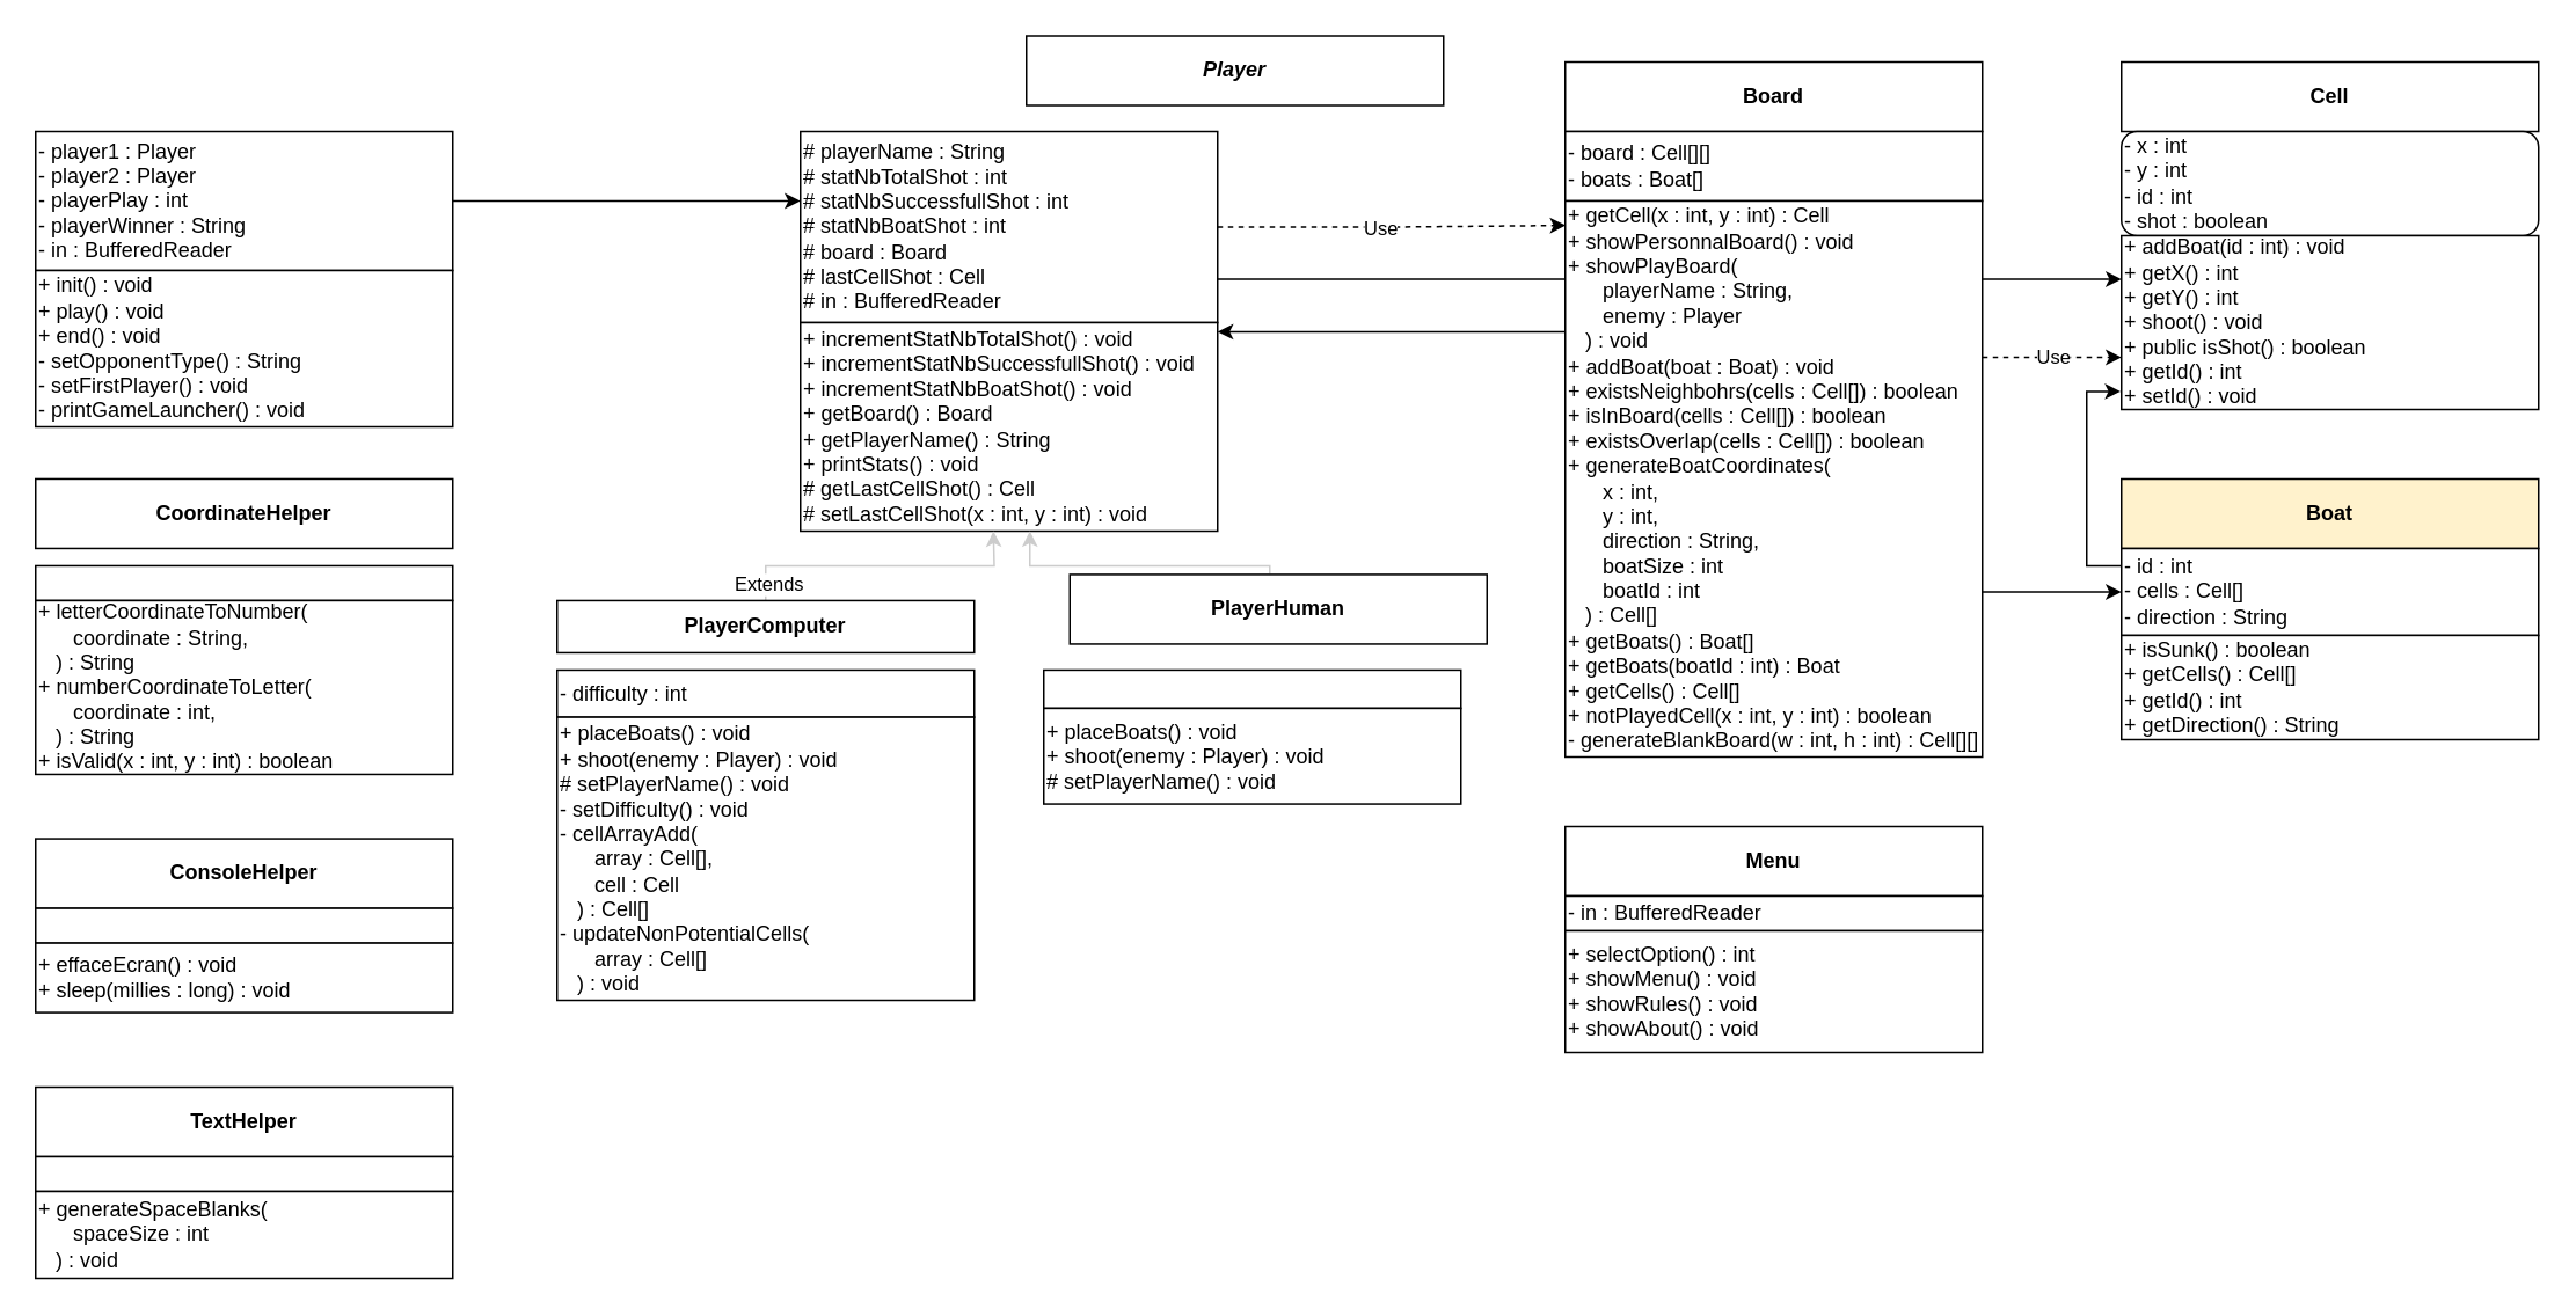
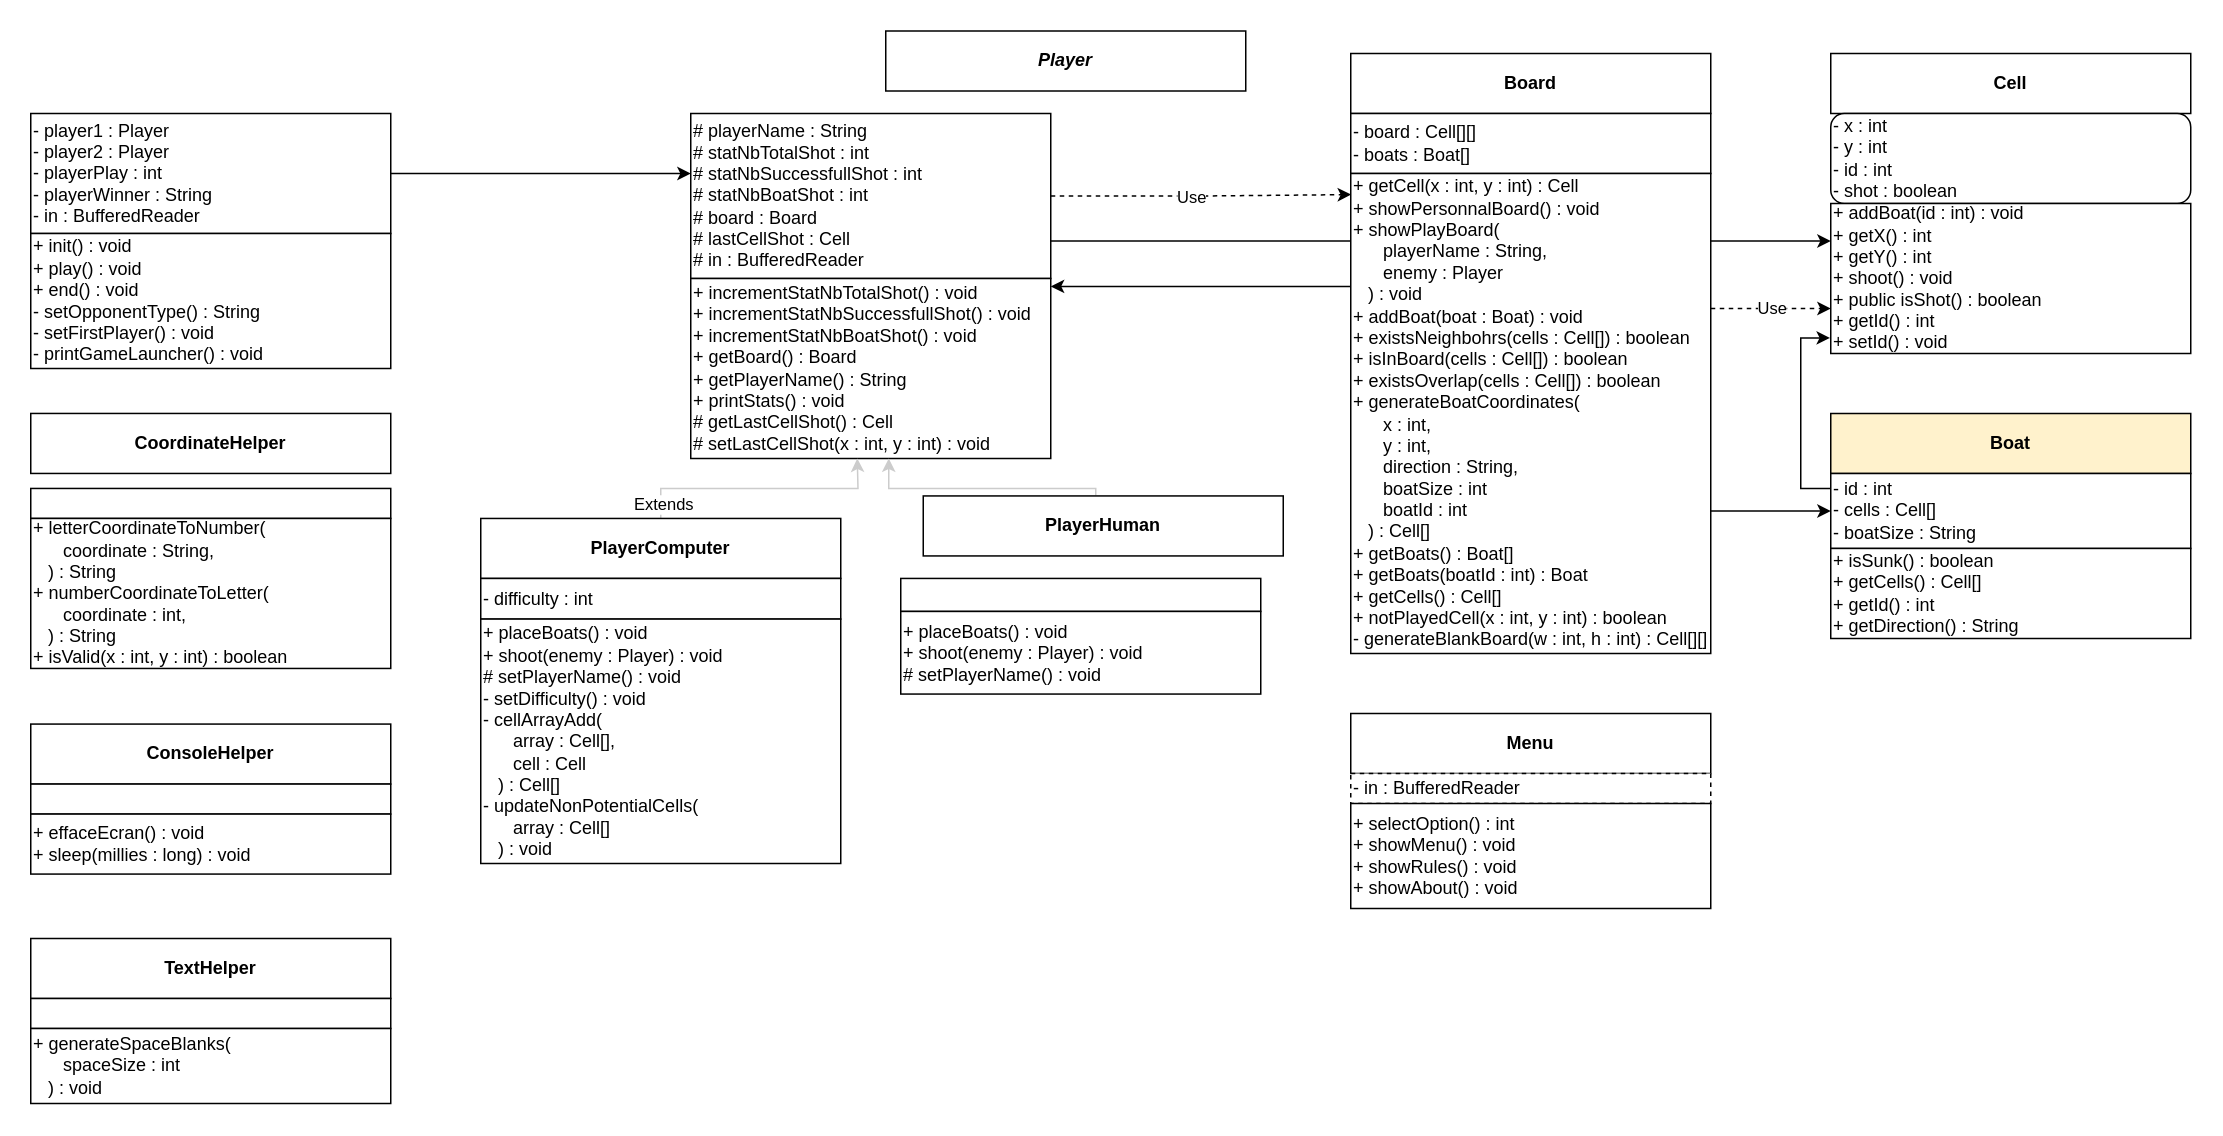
  <mxCell id="0" />
  <mxCell id="1" parent="0" />
  <mxCell id="2" style="edgeStyle=orthogonalEdgeStyle;rounded=0;orthogonalLoop=1;jettySize=auto;html=1;" edge="1" parent="1" source="3" target="9"><mxGeometry relative="1" as="geometry"><Array as="points"><mxPoint x="410" y="115" /><mxPoint x="410" y="115" /></Array></mxGeometry></mxCell>
  <mxCell id="3" value="- player1 : Player&lt;br&gt;- player2 : Player&lt;br&gt;- playerPlay : int&lt;br&gt;- playerWinner : String&lt;br&gt;- in : BufferedReader" style="rounded=0;whiteSpace=wrap;html=1;align=left;" parent="1" vertex="1"><mxGeometry x="20" y="75" width="240" height="80" as="geometry" /></mxCell>
  <mxCell id="4" value="+ init() : void&lt;br&gt;+ play() : void&lt;br&gt;+ end() : void&lt;br&gt;- setOpponentType() : String&lt;br&gt;- setFirstPlayer() : void&lt;br&gt;- printGameLauncher() : void" style="rounded=0;whiteSpace=wrap;html=1;align=left;" parent="1" vertex="1"><mxGeometry x="20" y="155" width="240" height="90" as="geometry" /></mxCell>
  <mxCell id="5" value="&lt;b&gt;&lt;i&gt;Player&lt;/i&gt;&lt;/b&gt;" style="rounded=0;whiteSpace=wrap;html=1;" parent="1" vertex="1"><mxGeometry x="590" y="20" width="240" height="40" as="geometry" /></mxCell>
  <mxCell id="6" style="edgeStyle=orthogonalEdgeStyle;rounded=0;orthogonalLoop=1;jettySize=auto;html=1;entryX=0.001;entryY=0.044;entryDx=0;entryDy=0;entryPerimeter=0;strokeColor=#000000;dashed=1;" edge="1" parent="1" source="9" target="27"><mxGeometry relative="1" as="geometry"><Array as="points"><mxPoint x="800" y="130" /><mxPoint x="900" y="129" /></Array></mxGeometry></mxCell>
  <mxCell id="7" value="Use" style="edgeLabel;html=1;align=center;verticalAlign=middle;resizable=0;points=[];" vertex="1" connectable="0" parent="6"><mxGeometry x="-0.067" relative="1" as="geometry"><mxPoint as="offset" /></mxGeometry></mxCell>
  <mxCell id="8" style="edgeStyle=orthogonalEdgeStyle;rounded=0;orthogonalLoop=1;jettySize=auto;html=1;entryX=0;entryY=0.25;entryDx=0;entryDy=0;strokeColor=#000000;" edge="1" parent="1" source="9" target="36"><mxGeometry relative="1" as="geometry"><Array as="points"><mxPoint x="850" y="160" /><mxPoint x="850" y="160" /></Array></mxGeometry></mxCell>
  <mxCell id="9" value="# playerName : String&lt;br&gt;# statNbTotalShot : int&lt;br&gt;# statNbSuccessfullShot : int&lt;br&gt;# statNbBoatShot : int&lt;br&gt;# board : Board&lt;br&gt;# lastCellShot : Cell&lt;br&gt;# in : BufferedReader" style="rounded=0;whiteSpace=wrap;html=1;align=left;" parent="1" vertex="1"><mxGeometry x="460" y="75" width="240" height="110" as="geometry" /></mxCell>
  <mxCell id="10" value="+ incrementStatNbTotalShot() : void&lt;br&gt;+ incrementStatNbSuccessfullShot() : void&lt;br&gt;+ incrementStatNbBoatShot()&amp;nbsp;: void&lt;br&gt;+ getBoard() : Board&lt;br&gt;+ getPlayerName() : String&lt;br&gt;+ printStats() : void&lt;br&gt;#&amp;nbsp;getLastCellShot() : Cell&lt;br&gt;# setLastCellShot(x : int, y : int) : void" style="rounded=0;whiteSpace=wrap;html=1;align=left;" parent="1" vertex="1"><mxGeometry x="460" y="185" width="240" height="120" as="geometry" /></mxCell>
  <mxCell id="11" style="edgeStyle=orthogonalEdgeStyle;rounded=0;orthogonalLoop=1;jettySize=auto;html=1;exitX=0.5;exitY=0;exitDx=0;exitDy=0;strokeWidth=1;strokeColor=#CCCCCC;" parent="1" source="13" edge="1"><mxGeometry relative="1" as="geometry"><mxPoint x="571" y="305" as="targetPoint" /></mxGeometry></mxCell>
  <mxCell id="12" value="Extends" style="edgeLabel;html=1;align=center;verticalAlign=middle;resizable=0;points=[];" parent="11" vertex="1" connectable="0"><mxGeometry x="-0.56" y="1" relative="1" as="geometry"><mxPoint x="-17" y="11" as="offset" /></mxGeometry></mxCell>
- <mxCell id="13" value="&lt;b&gt;PlayerComputer&lt;/b&gt;" style="rounded=0;whiteSpace=wrap;html=1;" parent="1" vertex="1"><mxGeometry x="320" y="344.97" width="240" height="30" as="geometry" /></mxCell>
+ <mxCell id="13" value="&lt;b&gt;PlayerComputer&lt;/b&gt;" style="rounded=0;whiteSpace=wrap;html=1;" parent="1" vertex="1"><mxGeometry x="320" y="344.97" width="240" height="40" as="geometry" /></mxCell>
  <mxCell id="14" value="- difficulty : int" style="rounded=0;whiteSpace=wrap;html=1;align=left;" parent="1" vertex="1"><mxGeometry x="320" y="384.97" width="240" height="27.08" as="geometry" /></mxCell>
  <mxCell id="15" style="edgeStyle=orthogonalEdgeStyle;rounded=0;orthogonalLoop=1;jettySize=auto;html=1;strokeColor=#CCCCCC;strokeWidth=1;entryX=0.55;entryY=1;entryDx=0;entryDy=0;entryPerimeter=0;" parent="1" source="17" target="10" edge="1"><mxGeometry relative="1" as="geometry"><mxPoint x="592" y="310.08" as="targetPoint" /><Array as="points"><mxPoint x="730" y="325" /><mxPoint x="592" y="325" /></Array></mxGeometry></mxCell>
  <mxCell id="16" value="Extends" style="edgeLabel;html=1;align=center;verticalAlign=middle;resizable=0;points=[];" parent="15" vertex="1" connectable="0"><mxGeometry x="-0.607" relative="1" as="geometry"><mxPoint x="13" y="10" as="offset" /></mxGeometry></mxCell>
  <mxCell id="17" value="&lt;b&gt;PlayerHuman&lt;/b&gt;" style="rounded=0;whiteSpace=wrap;html=1;" parent="1" vertex="1"><mxGeometry x="615" y="329.96" width="240" height="40" as="geometry" /></mxCell>
  <mxCell id="18" value="" style="rounded=0;whiteSpace=wrap;html=1;align=left;" parent="1" vertex="1"><mxGeometry x="600" y="384.96" width="240" height="22" as="geometry" /></mxCell>
  <mxCell id="19" value="+ placeBoats() : void&lt;br&gt;+ shoot(enemy : Player) : void&lt;br&gt;# setPlayerName() : void" style="rounded=0;whiteSpace=wrap;html=1;align=left;" parent="1" vertex="1"><mxGeometry x="600" y="406.96" width="240" height="55.08" as="geometry" /></mxCell>
  <mxCell id="20" value="+ placeBoats() : void&lt;br&gt;+ shoot(enemy : Player) : void&lt;br&gt;# setPlayerName() : void&lt;br&gt;- setDifficulty() : void&lt;br&gt;- cellArrayAdd(&lt;br&gt;&amp;nbsp; &amp;nbsp; &amp;nbsp; array : Cell[],&lt;br&gt;&amp;nbsp; &amp;nbsp; &amp;nbsp; cell : Cell&lt;br&gt;&amp;nbsp; &amp;nbsp;) : Cell[]&lt;br&gt;- updateNonPotentialCells(&lt;br&gt;&amp;nbsp; &amp;nbsp; &amp;nbsp; array : Cell[]&lt;br&gt;&amp;nbsp; &amp;nbsp;) : void" style="rounded=0;whiteSpace=wrap;html=1;align=left;" parent="1" vertex="1"><mxGeometry x="320" y="412.05" width="240" height="162.95" as="geometry" /></mxCell>
  <mxCell id="21" value="&lt;b&gt;Board&lt;/b&gt;" style="rounded=0;whiteSpace=wrap;html=1;" parent="1" vertex="1"><mxGeometry x="900" y="35" width="240" height="40" as="geometry" /></mxCell>
  <mxCell id="22" value="- board : Cell[][]&lt;br&gt;- boats : Boat[]" style="rounded=0;whiteSpace=wrap;html=1;align=left;" parent="1" vertex="1"><mxGeometry x="900" y="75" width="240" height="40" as="geometry" /></mxCell>
  <mxCell id="23" style="edgeStyle=orthogonalEdgeStyle;rounded=0;orthogonalLoop=1;jettySize=auto;html=1;entryX=0;entryY=0.7;entryDx=0;entryDy=0;entryPerimeter=0;strokeColor=#000000;dashed=1;" edge="1" parent="1" source="27" target="36"><mxGeometry relative="1" as="geometry"><Array as="points"><mxPoint x="1160" y="205" /><mxPoint x="1160" y="205" /></Array></mxGeometry></mxCell>
  <mxCell id="24" value="Use" style="edgeLabel;html=1;align=center;verticalAlign=middle;resizable=0;points=[];" vertex="1" connectable="0" parent="23"><mxGeometry x="-0.168" y="-2" relative="1" as="geometry"><mxPoint x="7" y="-3" as="offset" /></mxGeometry></mxCell>
  <mxCell id="25" style="edgeStyle=orthogonalEdgeStyle;rounded=0;orthogonalLoop=1;jettySize=auto;html=1;entryX=0;entryY=0.5;entryDx=0;entryDy=0;strokeColor=#000000;" edge="1" parent="1" source="27" target="39"><mxGeometry relative="1" as="geometry"><Array as="points"><mxPoint x="1220" y="339" /></Array></mxGeometry></mxCell>
  <mxCell id="26" style="edgeStyle=orthogonalEdgeStyle;rounded=0;orthogonalLoop=1;jettySize=auto;html=1;strokeColor=#000000;entryX=1;entryY=0.044;entryDx=0;entryDy=0;entryPerimeter=0;" edge="1" parent="1" source="27" target="10"><mxGeometry relative="1" as="geometry"><mxPoint x="702" y="190" as="targetPoint" /><Array as="points"><mxPoint x="840" y="190" /></Array></mxGeometry></mxCell>
  <mxCell id="27" value="+ getCell(x : int, y : int) : Cell&lt;br&gt;+ showPersonnalBoard() : void&lt;br&gt;+ showPlayBoard(&lt;br&gt;&amp;nbsp; &amp;nbsp; &amp;nbsp; playerName : String, &lt;br&gt;&amp;nbsp; &amp;nbsp; &amp;nbsp; enemy : Player&lt;br&gt;&amp;nbsp; &amp;nbsp;) : void&lt;br&gt;+ addBoat(boat : Boat) : void&lt;br&gt;+ existsNeighbohrs(cells : Cell[]) : boolean&lt;br&gt;+ isInBoard(cells&amp;nbsp;: Cell[]) : boolean&lt;br&gt;+ existsOverlap(cells : Cell[]) : boolean&lt;br&gt;+ generateBoatCoordinates(&lt;br&gt;&amp;nbsp; &amp;nbsp; &amp;nbsp; x : int,&lt;br&gt;&amp;nbsp; &amp;nbsp; &amp;nbsp; y : int,&lt;br&gt;&amp;nbsp; &amp;nbsp; &amp;nbsp; direction : String,&lt;br&gt;&amp;nbsp; &amp;nbsp; &amp;nbsp; boatSize : int&lt;br&gt;&amp;nbsp; &amp;nbsp; &amp;nbsp; boatId : int&lt;br&gt;&amp;nbsp; &amp;nbsp;) : Cell[]&lt;br&gt;+ getBoats() : Boat[]&lt;br&gt;+ getBoats(boatId : int) : Boat&lt;br&gt;+ getCells() : Cell[]&lt;br&gt;+ notPlayedCell(x : int, y : int) : boolean&lt;br&gt;- generateBlankBoard(w : int, h : int) : Cell[][]" style="rounded=0;whiteSpace=wrap;html=1;align=left;" parent="1" vertex="1"><mxGeometry x="900" y="115" width="240" height="320" as="geometry" /></mxCell>
  <mxCell id="28" value="&lt;b&gt;CoordinateHelper&lt;/b&gt;" style="rounded=0;whiteSpace=wrap;html=1;" parent="1" vertex="1"><mxGeometry x="20" y="274.97" width="240" height="40" as="geometry" /></mxCell>
  <mxCell id="29" value="" style="rounded=0;whiteSpace=wrap;html=1;align=left;" parent="1" vertex="1"><mxGeometry x="20" y="324.97" width="240" height="20" as="geometry" /></mxCell>
  <mxCell id="30" value="+ letterCoordinateToNumber(&lt;br&gt;&amp;nbsp; &amp;nbsp; &amp;nbsp; coordinate : String,&lt;br&gt;&amp;nbsp; &amp;nbsp;) : String&lt;br&gt;+ numberCoordinateToLetter(&lt;br&gt;&amp;nbsp; &amp;nbsp; &amp;nbsp; coordinate : int,&lt;br&gt;&amp;nbsp; &amp;nbsp;) : String&lt;br&gt;+ isValid(x&amp;nbsp;: int, y&amp;nbsp;: int) : boolean" style="rounded=0;whiteSpace=wrap;html=1;align=left;" parent="1" vertex="1"><mxGeometry x="20" y="344.97" width="240" height="100" as="geometry" /></mxCell>
  <mxCell id="31" value="&lt;b&gt;ConsoleHelper&lt;/b&gt;" style="rounded=0;whiteSpace=wrap;html=1;" parent="1" vertex="1"><mxGeometry x="20" y="482.05" width="240" height="40" as="geometry" /></mxCell>
  <mxCell id="32" value="" style="rounded=0;whiteSpace=wrap;html=1;align=left;" parent="1" vertex="1"><mxGeometry x="20" y="522.05" width="240" height="20" as="geometry" /></mxCell>
  <mxCell id="33" value="+ effaceEcran() : void&lt;br&gt;+ sleep(millies : long) : void" style="rounded=0;whiteSpace=wrap;html=1;align=left;" parent="1" vertex="1"><mxGeometry x="20" y="542.05" width="240" height="40" as="geometry" /></mxCell>
  <mxCell id="34" value="&lt;b&gt;Cell&lt;/b&gt;" style="rounded=0;whiteSpace=wrap;html=1;" parent="1" vertex="1"><mxGeometry x="1220" y="35" width="240" height="40" as="geometry" /></mxCell>
  <mxCell id="35" value="- x : int&lt;br&gt;- y : int&lt;br&gt;- id : int&lt;br&gt;- shot : boolean" style="whiteSpace=wrap;html=1;align=left;rounded=1;" parent="1" vertex="1"><mxGeometry x="1220" y="75" width="240" height="60" as="geometry" /></mxCell>
  <mxCell id="36" value="+ addBoat(id : int) : void&lt;br&gt;+ getX() : int&lt;br&gt;+ getY() : int&lt;br&gt;+ shoot() : void&lt;br&gt;+ public isShot() : boolean&lt;br&gt;+ getId() : int&lt;br&gt;+ setId() : void" style="rounded=0;whiteSpace=wrap;html=1;align=left;" parent="1" vertex="1"><mxGeometry x="1220" y="135" width="240" height="100" as="geometry" /></mxCell>
  <mxCell id="37" value="&lt;b&gt;Boat&lt;/b&gt;" style="rounded=0;whiteSpace=wrap;html=1;fillColor=#fff2cc;" parent="1" vertex="1"><mxGeometry x="1220" y="275" width="240" height="40" as="geometry" /></mxCell>
  <mxCell id="38" style="edgeStyle=orthogonalEdgeStyle;rounded=0;orthogonalLoop=1;jettySize=auto;html=1;strokeColor=#000000;entryX=-0.002;entryY=0.896;entryDx=0;entryDy=0;entryPerimeter=0;" edge="1" parent="1" source="39" target="36"><mxGeometry relative="1" as="geometry"><mxPoint x="1180" y="125" as="targetPoint" /><Array as="points"><mxPoint x="1200" y="325" /><mxPoint x="1200" y="225" /><mxPoint x="1220" y="225" /></Array></mxGeometry></mxCell>
- <mxCell id="39" value="- id : int&lt;br&gt;- cells : Cell[]&lt;br&gt;- direction : String" style="rounded=0;whiteSpace=wrap;html=1;align=left;" parent="1" vertex="1"><mxGeometry x="1220" y="315" width="240" height="50" as="geometry" /></mxCell>
+ <mxCell id="39" value="- id : int&lt;br&gt;- cells : Cell[]&lt;br&gt;- boatSize : String" style="rounded=0;whiteSpace=wrap;html=1;align=left;" parent="1" vertex="1"><mxGeometry x="1220" y="315" width="240" height="50" as="geometry" /></mxCell>
  <mxCell id="40" value="+ isSunk() : boolean&lt;br&gt;+ getCells() : Cell[]&lt;br&gt;+ getId() : int&lt;br&gt;+ getDirection() : String" style="rounded=0;whiteSpace=wrap;html=1;align=left;" parent="1" vertex="1"><mxGeometry x="1220" y="364.96" width="240" height="60.04" as="geometry" /></mxCell>
  <mxCell id="41" value="&lt;b&gt;Menu&lt;/b&gt;" style="rounded=0;whiteSpace=wrap;html=1;" vertex="1" parent="1"><mxGeometry x="900" y="475" width="240" height="40" as="geometry" /></mxCell>
- <mxCell id="42" value="- in : BufferedReader" style="rounded=0;whiteSpace=wrap;html=1;align=left;" vertex="1" parent="1"><mxGeometry x="900" y="515" width="240" height="20" as="geometry" /></mxCell>
+ <mxCell id="42" value="- in : BufferedReader" style="rounded=0;whiteSpace=wrap;html=1;align=left;dashed=1;" vertex="1" parent="1"><mxGeometry x="900" y="515" width="240" height="20" as="geometry" /></mxCell>
  <mxCell id="43" value="+ selectOption() : int&lt;br&gt;+ showMenu() : void&lt;br&gt;+ showRules() : void&lt;br&gt;+ showAbout() : void" style="rounded=0;whiteSpace=wrap;html=1;align=left;" vertex="1" parent="1"><mxGeometry x="900" y="535" width="240" height="70" as="geometry" /></mxCell>
  <mxCell id="44" style="edgeStyle=orthogonalEdgeStyle;rounded=0;orthogonalLoop=1;jettySize=auto;html=1;exitX=0.5;exitY=1;exitDx=0;exitDy=0;strokeColor=#000000;" edge="1" parent="1" source="27" target="27"><mxGeometry relative="1" as="geometry" /></mxCell>
  <mxCell id="45" value="&lt;b&gt;TextHelper&lt;/b&gt;" style="rounded=0;whiteSpace=wrap;html=1;" vertex="1" parent="1"><mxGeometry x="20" y="625" width="240" height="40" as="geometry" /></mxCell>
  <mxCell id="46" value="" style="rounded=0;whiteSpace=wrap;html=1;align=left;" vertex="1" parent="1"><mxGeometry x="20" y="665" width="240" height="20" as="geometry" /></mxCell>
  <mxCell id="47" value="+ generateSpaceBlanks(&lt;br&gt;&amp;nbsp; &amp;nbsp; &amp;nbsp; spaceSize : int&lt;br&gt;&amp;nbsp; &amp;nbsp;) : void" style="rounded=0;whiteSpace=wrap;html=1;align=left;" vertex="1" parent="1"><mxGeometry x="20" y="685" width="240" height="50" as="geometry" /></mxCell>
